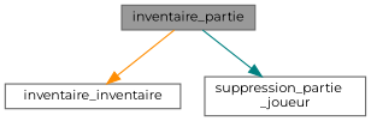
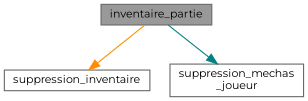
  digraph {
    fontname=Montserrat
    rankdir=TB
    node [color=grey40 fillcolor=white fontname=Montserrat fontsize=10 shape=box style=filled]
    edge [arrowhead=normal fontname=Montserrat fontsize=10 labelfontname=Helvetica labelfontsize=10 style=solid]
    n1 [color=gray40 fillcolor=grey60 fontcolor=black height=0.2 label=inventaire_partie width=0.4]
-   n2 [height=0.2 label=inventaire_inventaire width=0.4]
-   n3 [height=0.2 label="suppression_partie\l_joueur" width=0.4]
+   n2 [height=0.2 label=suppression_inventaire width=0.4]
+   n3 [height=0.2 label="suppression_mechas\l_joueur" width=0.4]
    n1 -> n2 [color=darkorange]
    n1 -> n3 [color=teal]
  }
